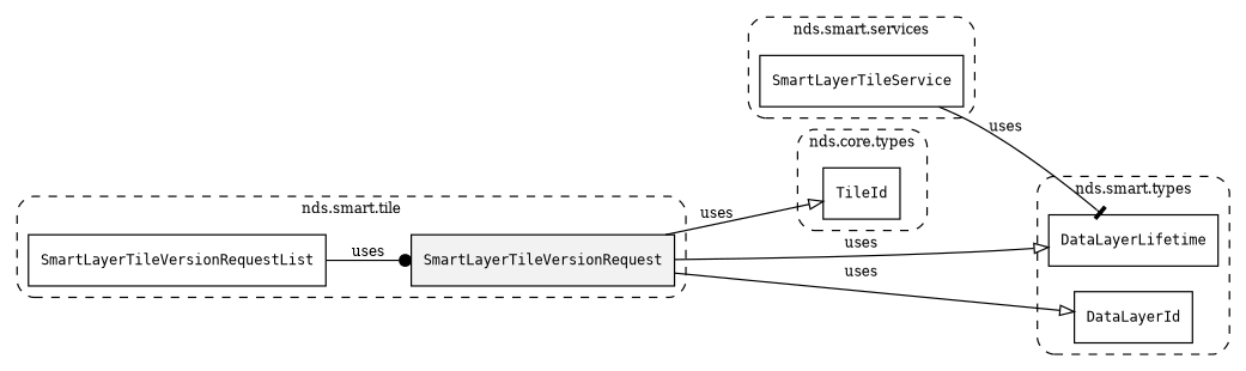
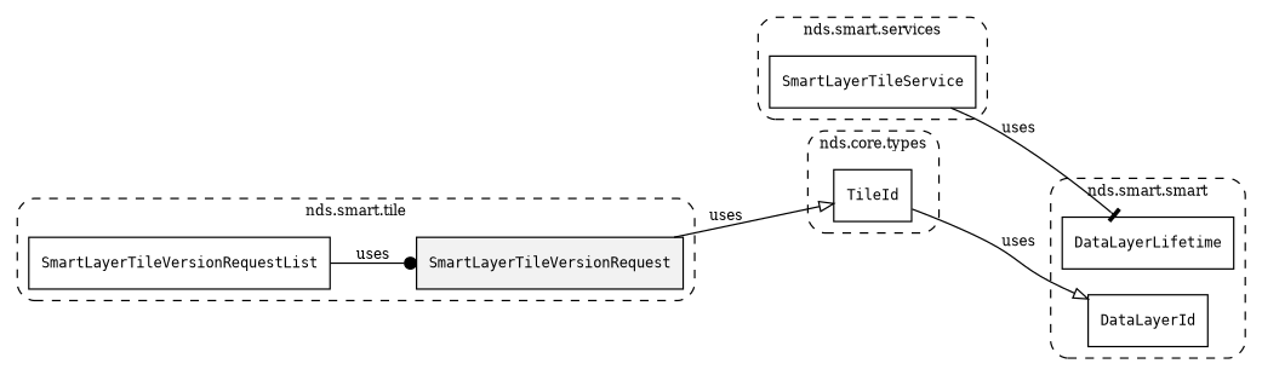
  digraph {
    fontsize=10
    rankdir=LR
    node [fontsize=10 shape=box]
    edge [arrowhead=onormal fontsize=10]
    n1 [fillcolor="#0000000D" label=<<font face="monospace"><table align="center" border="0" cellspacing="0" cellpadding="0"><tr><td href="../../../content/packages/nds.smart.tile.html#Structure-SmartLayerTileVersionRequest" title="Structure defined in nds.smart.tile">SmartLayerTileVersionRequest</td></tr></table></font>> style=filled]
    n2 [label=<<font face="monospace"><table align="center" border="0" cellspacing="0" cellpadding="0"><tr><td href="../../../content/packages/nds.smart.tile.html#Structure-SmartLayerTileVersionRequestList" title="Structure defined in nds.smart.tile">SmartLayerTileVersionRequestList</td></tr></table></font>>]
    n3 [label=<<font face="monospace"><table align="center" border="0" cellspacing="0" cellpadding="0"><tr><td href="../../../content/packages/nds.core.types.html#Structure-TileId" title="Structure defined in nds.core.types">TileId</td></tr></table></font>>]
    n4 [label=<<font face="monospace"><table align="center" border="0" cellspacing="0" cellpadding="0"><tr><td href="../../../content/packages/nds.smart.types.html#Subtype-DataLayerId" title="Subtype defined in nds.smart.types">DataLayerId</td></tr></table></font>>]
    n5 [label=<<font face="monospace"><table align="center" border="0" cellspacing="0" cellpadding="0"><tr><td href="../../../content/packages/nds.smart.types.html#Structure-DataLayerLifetime" title="Structure defined in nds.smart.types">DataLayerLifetime</td></tr></table></font>>]
    n6 [label=<<font face="monospace"><table align="center" border="0" cellspacing="0" cellpadding="0"><tr><td href="../../../content/packages/nds.smart.services.html#Service-SmartLayerTileService" title="Service defined in nds.smart.services">SmartLayerTileService</td></tr></table></font>>]
    subgraph cluster_1 {
      label="nds.smart.tile"
      style="dashed, rounded"
      n1
      n2
    }
    subgraph cluster_2 {
      label="nds.core.types"
      style="dashed, rounded"
      n3
    }
    subgraph cluster_3 {
-     label="nds.smart.types"
+     label="nds.smart.smart"
      style="dashed, rounded"
      n4
      n5
    }
    subgraph cluster_4 {
      label="nds.smart.services"
      style="dashed, rounded"
      n6
    }
    n1 -> n3 [label=uses]
-   n1 -> n4 [label=uses]
-   n1 -> n5 [label=uses]
+   n3 -> n4 [label=uses]
    n2 -> n1 [arrowhead=dot label=uses]
    n6 -> n5 [arrowhead=tee label=uses]
  }
